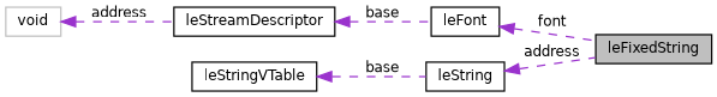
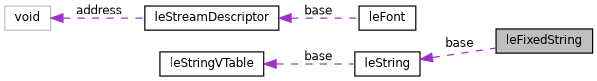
  digraph {
    rankdir=LR
    node [color=black fillcolor=white fontname=Helvetica fontsize=10 shape=record style=filled]
    edge [color=darkorchid3 dir=back fontname=Helvetica fontsize=10 labelfontname=Helvetica labelfontsize=10 style=dashed]
    n1 [fillcolor=grey75 fontcolor=black height=0.2 label=leFixedString width=0.4]
    n2 [height=0.2 label=leFont width=0.4]
    n3 [height=0.2 label=leStreamDescriptor width=0.4]
    n4 [color=grey75 height=0.2 label=void width=0.4]
    n5 [height=0.2 label=leString width=0.4]
    n6 [height=0.2 label=leStringVTable width=0.4]
-   n2 -> n1 [label=" font"]
    n3 -> n2 [label=" base"]
    n4 -> n3 [label=" address"]
-   n5 -> n1 [label=" address"]
+   n5 -> n1 [label=" base"]
    n6 -> n5 [label=" base"]
  }
